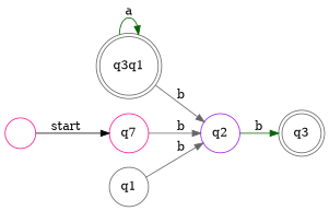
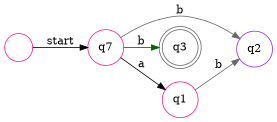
  digraph {
    rankdir=LR
    node [color=deeppink shape=circle]
    edge [color=gray40]
-   q3q1 [color=gray40 shape=doublecircle]
    q2 [color=purple]
    q3 [color=gray40 shape=doublecircle]
    n4 [label=q7]
    ""
-   q1 [color=gray40]
-   q3q1 -> q3q1 [color=darkgreen label=a]
-   q3q1 -> q2 [label=b]
-   q2 -> q3 [color=darkgreen label=b]
+   q1
+   n4 -> q3 [color=darkgreen label=b]
    n4 -> q2 [label=b]
+   n4 -> q1 [color=black label=a]
    "" -> n4 [color=black label=start]
    q1 -> q2 [label=b]
  }
